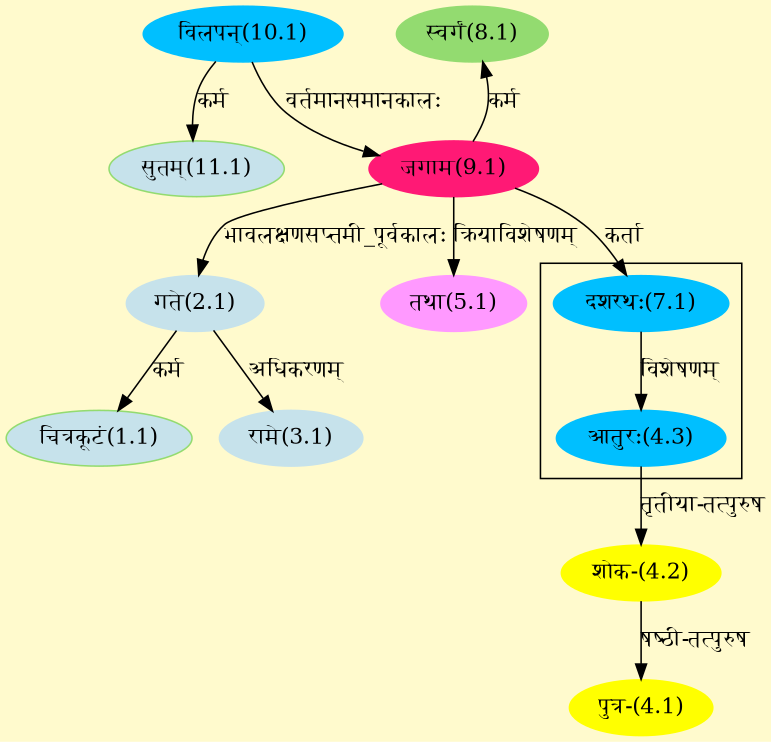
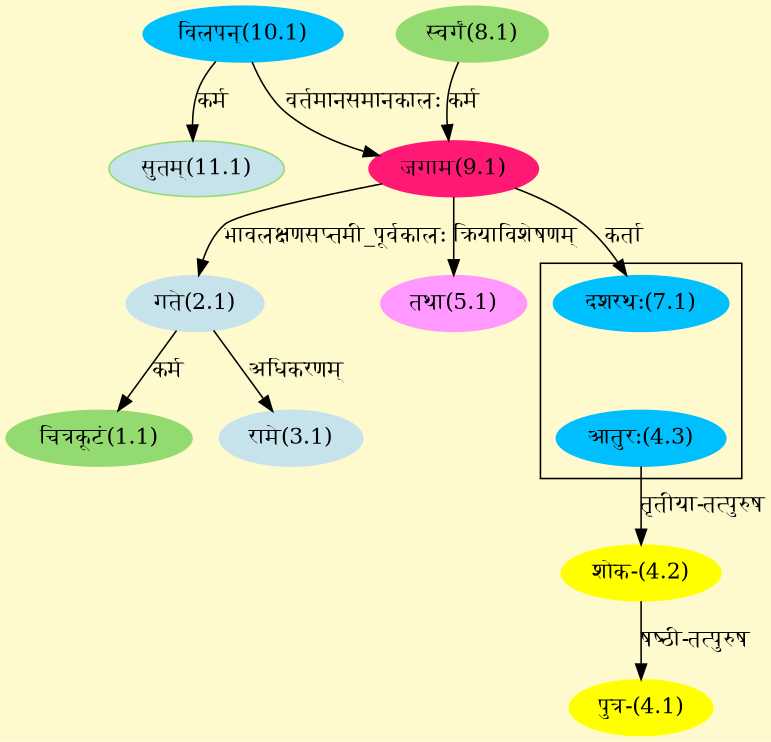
  digraph {
    bgcolor=lemonchiffon1
    compound=true
    rankdir=BT
    node [color="#00BFFF" style=filled]
    edge [dir=back]
    n1 [label="आतुरः(4.3)"]
    n2 [label="दशरथः(7.1)"]
    n3 [color="#FF1975" label="जगाम(9.1)"]
    n4 [label="विलपन्(10.1)"]
-   n5 [color="#93DB70" label="चित्रकूटं(1.1)" fillcolor="#C6E2EB"]
+   n5 [color="#93DB70" label="चित्रकूटं(1.1)"]
    n6 [color="#C6E2EB" label="गते(2.1)"]
    n7 [color="#C6E2EB" label="रामे(3.1)"]
    n8 [color="#FFFF00" label="पुत्र-(4.1)"]
    n9 [color="#FFFF00" label="शोक-(4.2)"]
    n10 [color="#FF99FF" label="तथा(5.1)"]
    n11 [color="#93DB70" label="स्वर्गं(8.1)"]
    n12 [color="#93DB70" fillcolor="#C6E2EB" label="सुतम्(11.1)"]
    subgraph cluster_1 {
      n1
      n2
    }
-   n1 -> n2 [label="विशेषणम्"]
    n2 -> n3 [label="कर्ता"]
    n3 -> n4 [label="वर्तमानसमानकालः"]
    n5 -> n6 [label="कर्म"]
    n6 -> n3 [label="भावलक्षणसप्तमी_पूर्वकालः"]
    n7 -> n6 [label="अधिकरणम्"]
    n8 -> n9 [label="षष्ठी-तत्पुरुष"]
    n9 -> n1 [label="तृतीया-तत्पुरुष"]
    n10 -> n3 [label="क्रियाविशेषणम्"]
-   n11 -> n3 [label="कर्म"]
+   n3 -> n11 [label="कर्म"]
    n12 -> n4 [label="कर्म"]
  }
